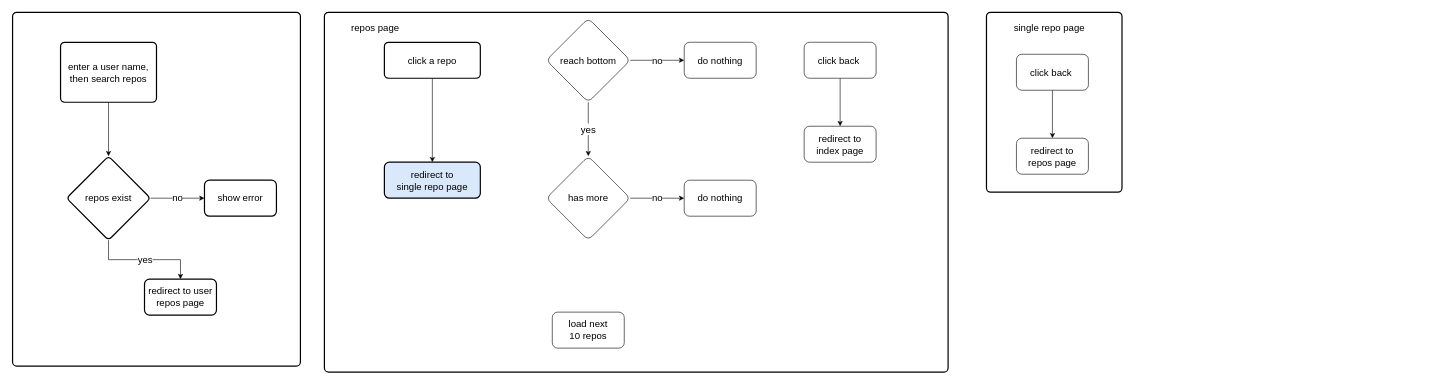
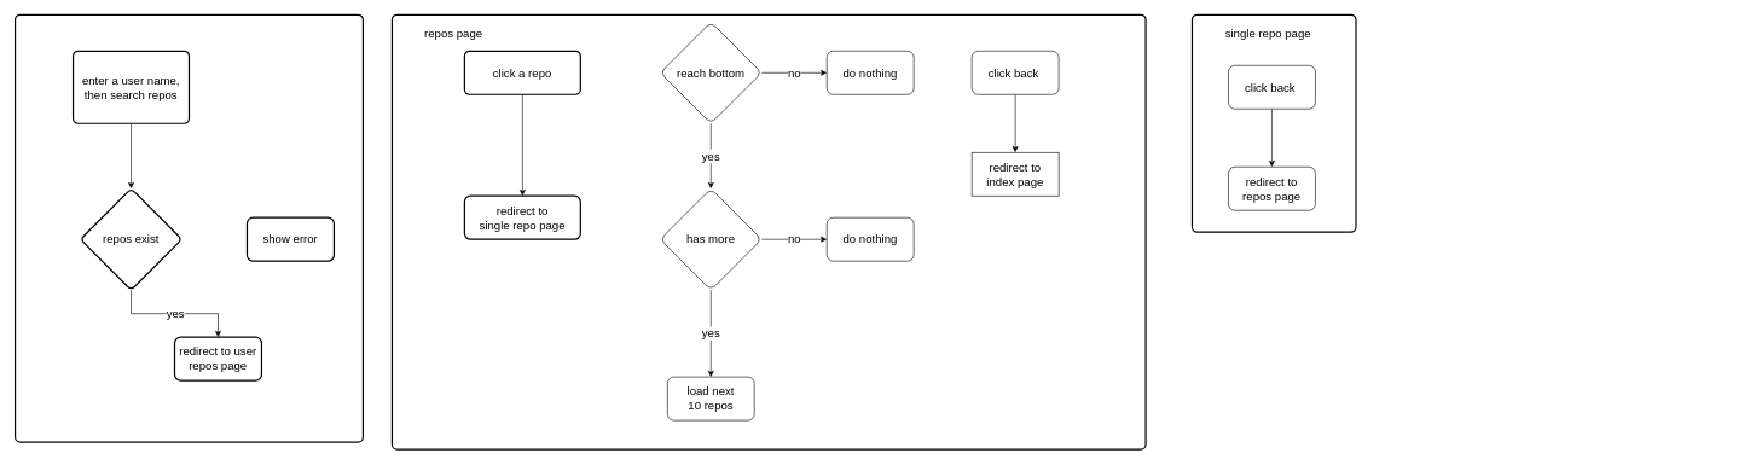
  <mxCell id="0" />
  <mxCell id="1" parent="0" />
  <mxCell id="2" value="" style="rounded=1;whiteSpace=wrap;html=1;absoluteArcSize=1;arcSize=14;strokeWidth=2;fontSize=16;" vertex="1" parent="1"><mxGeometry x="20" y="20" width="480" height="590" as="geometry" /></mxCell>
  <mxCell id="3" value="" style="edgeStyle=orthogonalEdgeStyle;rounded=0;orthogonalLoop=1;jettySize=auto;html=1;fontSize=16;" edge="1" parent="1" source="4" target="7"><mxGeometry relative="1" as="geometry" /></mxCell>
  <mxCell id="4" value="&lt;span style=&quot;font-size: 16px&quot;&gt;enter a user name, then search repos&lt;/span&gt;" style="rounded=1;whiteSpace=wrap;html=1;absoluteArcSize=1;arcSize=14;strokeWidth=2;" vertex="1" parent="1"><mxGeometry x="100" y="70" width="160" height="100" as="geometry" /></mxCell>
- <mxCell id="5" value="no" style="edgeStyle=orthogonalEdgeStyle;rounded=0;orthogonalLoop=1;jettySize=auto;html=1;fontSize=16;" edge="1" parent="1" source="7" target="8"><mxGeometry relative="1" as="geometry" /></mxCell>
  <mxCell id="6" value="yes" style="edgeStyle=orthogonalEdgeStyle;rounded=0;orthogonalLoop=1;jettySize=auto;html=1;fontSize=16;" edge="1" parent="1" source="7" target="9"><mxGeometry relative="1" as="geometry" /></mxCell>
  <mxCell id="7" value="repos exist" style="rhombus;whiteSpace=wrap;html=1;rounded=1;arcSize=14;strokeWidth=2;fontSize=16;" vertex="1" parent="1"><mxGeometry x="110" y="260" width="140" height="140" as="geometry" /></mxCell>
  <mxCell id="8" value="show error" style="rounded=1;whiteSpace=wrap;html=1;fontSize=16;arcSize=14;strokeWidth=2;" vertex="1" parent="1"><mxGeometry x="340" y="300" width="120" height="60" as="geometry" /></mxCell>
  <mxCell id="9" value="redirect to user repos page" style="rounded=1;whiteSpace=wrap;html=1;fontSize=16;arcSize=14;strokeWidth=2;" vertex="1" parent="1"><mxGeometry x="240" y="465" width="120" height="60" as="geometry" /></mxCell>
  <mxCell id="10" value="" style="rounded=1;whiteSpace=wrap;html=1;absoluteArcSize=1;arcSize=14;strokeWidth=2;fontSize=16;" vertex="1" parent="1"><mxGeometry x="540" y="20" width="1040" height="600" as="geometry" /></mxCell>
  <mxCell id="11" value="" style="edgeStyle=orthogonalEdgeStyle;rounded=0;orthogonalLoop=1;jettySize=auto;html=1;fontSize=16;" edge="1" parent="1" source="12" target="14"><mxGeometry relative="1" as="geometry" /></mxCell>
  <mxCell id="12" value="&lt;span style=&quot;font-size: 16px&quot;&gt;click a repo&lt;/span&gt;" style="rounded=1;whiteSpace=wrap;html=1;absoluteArcSize=1;arcSize=14;strokeWidth=2;" vertex="1" parent="1"><mxGeometry x="640" y="70" width="160" height="60" as="geometry" /></mxCell>
  <mxCell id="13" value="repos page" style="text;html=1;strokeColor=none;fillColor=none;align=center;verticalAlign=middle;whiteSpace=wrap;rounded=0;fontSize=16;" vertex="1" parent="1"><mxGeometry x="580" y="30" width="90" height="30" as="geometry" /></mxCell>
- <mxCell id="14" value="redirect to &lt;br&gt;single repo page" style="whiteSpace=wrap;html=1;rounded=1;arcSize=14;strokeWidth=2;fontSize=16;fillColor=#dae8fc;" vertex="1" parent="1"><mxGeometry x="640" y="270" width="160" height="60" as="geometry" /></mxCell>
+ <mxCell id="14" value="redirect to &lt;br&gt;single repo page" style="whiteSpace=wrap;html=1;rounded=1;arcSize=14;strokeWidth=2;fontSize=16;" vertex="1" parent="1"><mxGeometry x="640" y="270" width="160" height="60" as="geometry" /></mxCell>
  <mxCell id="15" value="yes" style="edgeStyle=orthogonalEdgeStyle;rounded=0;orthogonalLoop=1;jettySize=auto;html=1;fontSize=16;" edge="1" parent="1" source="17" target="20"><mxGeometry relative="1" as="geometry" /></mxCell>
  <mxCell id="16" value="no" style="edgeStyle=orthogonalEdgeStyle;rounded=0;orthogonalLoop=1;jettySize=auto;html=1;fontSize=16;" edge="1" parent="1" source="17" target="21"><mxGeometry relative="1" as="geometry" /></mxCell>
  <mxCell id="17" value="reach bottom" style="rhombus;whiteSpace=wrap;html=1;fontSize=16;rounded=1;" vertex="1" parent="1"><mxGeometry x="910" y="30" width="140" height="140" as="geometry" /></mxCell>
+ <mxCell id="18" value="yes" style="edgeStyle=orthogonalEdgeStyle;rounded=0;orthogonalLoop=1;jettySize=auto;html=1;fontSize=16;" edge="1" parent="1" source="20" target="22"><mxGeometry relative="1" as="geometry" /></mxCell>
  <mxCell id="19" value="no" style="edgeStyle=orthogonalEdgeStyle;rounded=0;orthogonalLoop=1;jettySize=auto;html=1;fontSize=16;" edge="1" parent="1" source="20" target="23"><mxGeometry relative="1" as="geometry" /></mxCell>
  <mxCell id="20" value="has more" style="rhombus;whiteSpace=wrap;html=1;fontSize=16;rounded=1;" vertex="1" parent="1"><mxGeometry x="910" y="260" width="140" height="140" as="geometry" /></mxCell>
  <mxCell id="21" value="do nothing" style="whiteSpace=wrap;html=1;fontSize=16;rounded=1;" vertex="1" parent="1"><mxGeometry x="1140" y="70" width="120" height="60" as="geometry" /></mxCell>
  <mxCell id="22" value="load next &lt;br&gt;10 repos" style="whiteSpace=wrap;html=1;fontSize=16;rounded=1;" vertex="1" parent="1"><mxGeometry x="920" y="520" width="120" height="60" as="geometry" /></mxCell>
  <mxCell id="23" value="do nothing" style="whiteSpace=wrap;html=1;fontSize=16;rounded=1;" vertex="1" parent="1"><mxGeometry x="1140" y="300" width="120" height="60" as="geometry" /></mxCell>
  <mxCell id="24" value="" style="rounded=1;whiteSpace=wrap;html=1;absoluteArcSize=1;arcSize=14;strokeWidth=2;fontSize=16;" vertex="1" parent="1"><mxGeometry x="1644" y="20" width="226" height="300" as="geometry" /></mxCell>
  <mxCell id="25" value="single repo page" style="text;html=1;strokeColor=none;fillColor=none;align=center;verticalAlign=middle;whiteSpace=wrap;rounded=0;fontSize=16;" vertex="1" parent="1"><mxGeometry x="1684" y="30" width="130" height="30" as="geometry" /></mxCell>
  <mxCell id="26" value="no" style="edgeStyle=orthogonalEdgeStyle;rounded=0;orthogonalLoop=1;jettySize=auto;html=1;fontSize=16;" edge="1" parent="1"><mxGeometry relative="1" as="geometry"><mxPoint x="2390" y="100" as="sourcePoint" /></mxGeometry></mxCell>
  <mxCell id="27" value="" style="edgeStyle=orthogonalEdgeStyle;rounded=0;orthogonalLoop=1;jettySize=auto;html=1;fontSize=16;" edge="1" parent="1"><mxGeometry relative="1" as="geometry"><mxPoint x="2400" y="330" as="targetPoint" /></mxGeometry></mxCell>
  <mxCell id="28" value="" style="edgeStyle=orthogonalEdgeStyle;rounded=0;orthogonalLoop=1;jettySize=auto;html=1;fontSize=16;" edge="1" parent="1" source="29" target="30"><mxGeometry relative="1" as="geometry" /></mxCell>
  <mxCell id="29" value="click back&amp;nbsp;" style="rounded=1;whiteSpace=wrap;html=1;fontSize=16;" vertex="1" parent="1"><mxGeometry x="1340" y="70" width="120" height="60" as="geometry" /></mxCell>
- <mxCell id="30" value="redirect to &lt;br&gt;index page" style="whiteSpace=wrap;html=1;fontSize=16;rounded=1;" vertex="1" parent="1"><mxGeometry x="1340" y="210" width="120" height="60" as="geometry" /></mxCell>
+ <mxCell id="30" value="redirect to &lt;br&gt;index page" style="whiteSpace=wrap;html=1;fontSize=16;rounded=0;" vertex="1" parent="1"><mxGeometry x="1340" y="210" width="120" height="60" as="geometry" /></mxCell>
  <mxCell id="31" value="" style="edgeStyle=orthogonalEdgeStyle;rounded=0;orthogonalLoop=1;jettySize=auto;html=1;fontSize=16;" edge="1" source="32" target="33" parent="1"><mxGeometry relative="1" as="geometry" /></mxCell>
  <mxCell id="32" value="click back&amp;nbsp;" style="rounded=1;whiteSpace=wrap;html=1;fontSize=16;" vertex="1" parent="1"><mxGeometry x="1694" y="90" width="120" height="60" as="geometry" /></mxCell>
  <mxCell id="33" value="redirect to &lt;br&gt;repos page" style="whiteSpace=wrap;html=1;fontSize=16;rounded=1;" vertex="1" parent="1"><mxGeometry x="1694" y="230" width="120" height="60" as="geometry" /></mxCell>
